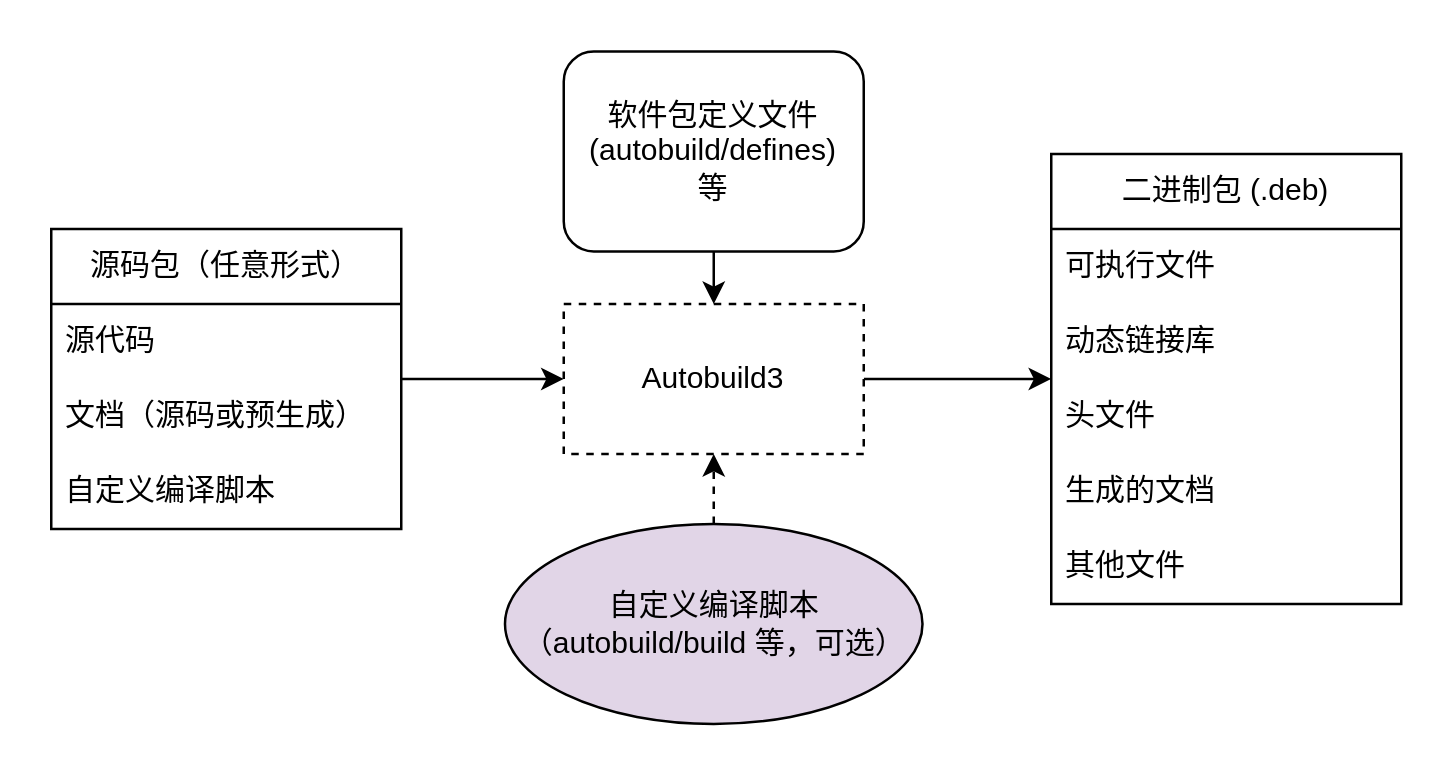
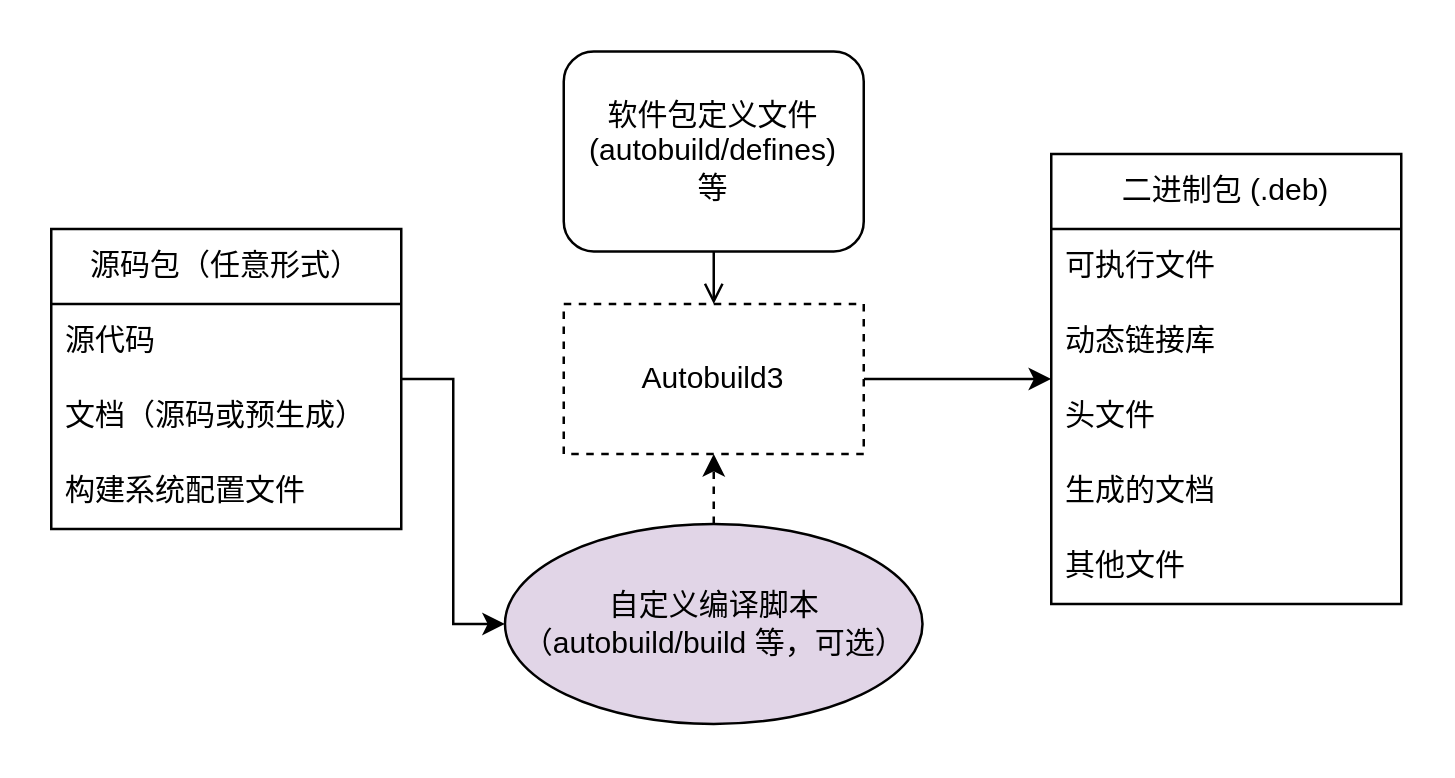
  <mxCell id="0" />
  <mxCell id="1" parent="0" />
- <mxCell id="2" style="edgeStyle=orthogonalEdgeStyle;rounded=0;orthogonalLoop=1;jettySize=auto;html=1;entryX=0;entryY=0.5;entryDx=0;entryDy=0;" edge="1" parent="1" source="3" target="8"><mxGeometry relative="1" as="geometry" /></mxCell>
+ <mxCell id="2" style="edgeStyle=orthogonalEdgeStyle;rounded=0;orthogonalLoop=1;jettySize=auto;html=1;" edge="1" parent="1" source="3" target="18"><mxGeometry relative="1" as="geometry" /></mxCell>
  <mxCell id="3" value="源码包（任意形式）" style="swimlane;fontStyle=0;childLayout=stackLayout;horizontal=1;startSize=30;horizontalStack=0;resizeParent=1;resizeParentMax=0;resizeLast=0;collapsible=1;marginBottom=0;whiteSpace=wrap;html=1;" vertex="1" parent="1"><mxGeometry x="20" y="91" width="140" height="120" as="geometry" /></mxCell>
  <mxCell id="4" value="源代码" style="text;strokeColor=none;fillColor=none;align=left;verticalAlign=middle;spacingLeft=4;spacingRight=4;overflow=hidden;points=[[0,0.5],[1,0.5]];portConstraint=eastwest;rotatable=0;whiteSpace=wrap;html=1;" vertex="1" parent="3"><mxGeometry y="30" width="140" height="30" as="geometry" /></mxCell>
  <mxCell id="5" value="文档（源码或预生成）" style="text;strokeColor=none;fillColor=none;align=left;verticalAlign=middle;spacingLeft=4;spacingRight=4;overflow=hidden;points=[[0,0.5],[1,0.5]];portConstraint=eastwest;rotatable=0;whiteSpace=wrap;html=1;" vertex="1" parent="3"><mxGeometry y="60" width="140" height="30" as="geometry" /></mxCell>
- <mxCell id="6" value="自定义编译脚本" style="text;strokeColor=none;fillColor=none;align=left;verticalAlign=middle;spacingLeft=4;spacingRight=4;overflow=hidden;points=[[0,0.5],[1,0.5]];portConstraint=eastwest;rotatable=0;whiteSpace=wrap;html=1;" vertex="1" parent="3"><mxGeometry y="90" width="140" height="30" as="geometry" /></mxCell>
+ <mxCell id="6" value="构建系统配置文件" style="text;strokeColor=none;fillColor=none;align=left;verticalAlign=middle;spacingLeft=4;spacingRight=4;overflow=hidden;points=[[0,0.5],[1,0.5]];portConstraint=eastwest;rotatable=0;whiteSpace=wrap;html=1;" vertex="1" parent="3"><mxGeometry y="90" width="140" height="30" as="geometry" /></mxCell>
  <mxCell id="7" style="edgeStyle=orthogonalEdgeStyle;rounded=0;orthogonalLoop=1;jettySize=auto;html=1;exitX=1;exitY=0.5;exitDx=0;exitDy=0;entryX=0;entryY=0.5;entryDx=0;entryDy=0;" edge="1" parent="1" source="8" target="9"><mxGeometry relative="1" as="geometry" /></mxCell>
  <mxCell id="8" value="Autobuild3" style="rounded=0;whiteSpace=wrap;html=1;dashed=1;" vertex="1" parent="1"><mxGeometry x="225" y="121" width="120" height="60" as="geometry" /></mxCell>
  <mxCell id="9" value="二进制包 (.deb)" style="swimlane;fontStyle=0;childLayout=stackLayout;horizontal=1;startSize=30;horizontalStack=0;resizeParent=1;resizeParentMax=0;resizeLast=0;collapsible=1;marginBottom=0;whiteSpace=wrap;html=1;" vertex="1" parent="1"><mxGeometry x="420" y="61" width="140" height="180" as="geometry" /></mxCell>
  <mxCell id="10" value="可执行文件" style="text;strokeColor=none;fillColor=none;align=left;verticalAlign=middle;spacingLeft=4;spacingRight=4;overflow=hidden;points=[[0,0.5],[1,0.5]];portConstraint=eastwest;rotatable=0;whiteSpace=wrap;html=1;" vertex="1" parent="9"><mxGeometry y="30" width="140" height="30" as="geometry" /></mxCell>
  <mxCell id="11" value="动态链接库" style="text;strokeColor=none;fillColor=none;align=left;verticalAlign=middle;spacingLeft=4;spacingRight=4;overflow=hidden;points=[[0,0.5],[1,0.5]];portConstraint=eastwest;rotatable=0;whiteSpace=wrap;html=1;" vertex="1" parent="9"><mxGeometry y="60" width="140" height="30" as="geometry" /></mxCell>
  <mxCell id="12" value="头文件" style="text;strokeColor=none;fillColor=none;align=left;verticalAlign=middle;spacingLeft=4;spacingRight=4;overflow=hidden;points=[[0,0.5],[1,0.5]];portConstraint=eastwest;rotatable=0;whiteSpace=wrap;html=1;" vertex="1" parent="9"><mxGeometry y="90" width="140" height="30" as="geometry" /></mxCell>
  <mxCell id="13" value="生成的文档" style="text;strokeColor=none;fillColor=none;align=left;verticalAlign=middle;spacingLeft=4;spacingRight=4;overflow=hidden;points=[[0,0.5],[1,0.5]];portConstraint=eastwest;rotatable=0;whiteSpace=wrap;html=1;" vertex="1" parent="9"><mxGeometry y="120" width="140" height="30" as="geometry" /></mxCell>
  <mxCell id="14" value="其他文件" style="text;strokeColor=none;fillColor=none;align=left;verticalAlign=middle;spacingLeft=4;spacingRight=4;overflow=hidden;points=[[0,0.5],[1,0.5]];portConstraint=eastwest;rotatable=0;whiteSpace=wrap;html=1;" vertex="1" parent="9"><mxGeometry y="150" width="140" height="30" as="geometry" /></mxCell>
- <mxCell id="15" style="edgeStyle=orthogonalEdgeStyle;rounded=0;orthogonalLoop=1;jettySize=auto;html=1;exitX=0.5;exitY=1;exitDx=0;exitDy=0;entryX=0.5;entryY=0;entryDx=0;entryDy=0;" edge="1" parent="1" source="16" target="8"><mxGeometry relative="1" as="geometry" /></mxCell>
+ <mxCell id="15" style="edgeStyle=orthogonalEdgeStyle;rounded=0;orthogonalLoop=1;jettySize=auto;html=1;exitX=0.5;exitY=1;exitDx=0;exitDy=0;entryX=0.5;entryY=0;entryDx=0;entryDy=0;endArrow=open;" edge="1" parent="1" source="16" target="8"><mxGeometry relative="1" as="geometry" /></mxCell>
  <mxCell id="16" value="软件包定义文件&lt;br&gt;(autobuild/defines)&lt;br&gt;等" style="whiteSpace=wrap;html=1;rounded=1;" vertex="1" parent="1"><mxGeometry x="225" y="20" width="120" height="80" as="geometry" /></mxCell>
  <mxCell id="17" style="edgeStyle=orthogonalEdgeStyle;rounded=0;orthogonalLoop=1;jettySize=auto;html=1;exitX=0.5;exitY=0;exitDx=0;exitDy=0;entryX=0.5;entryY=1;entryDx=0;entryDy=0;dashed=1;" edge="1" parent="1" source="18" target="8"><mxGeometry relative="1" as="geometry" /></mxCell>
  <mxCell id="18" value="自定义编译脚本&lt;br&gt;（autobuild/build 等，可选）&lt;br&gt;" style="ellipse;whiteSpace=wrap;html=1;fillColor=#e1d5e7;" vertex="1" parent="1"><mxGeometry x="201.5" y="209" width="167" height="80" as="geometry" /></mxCell>
